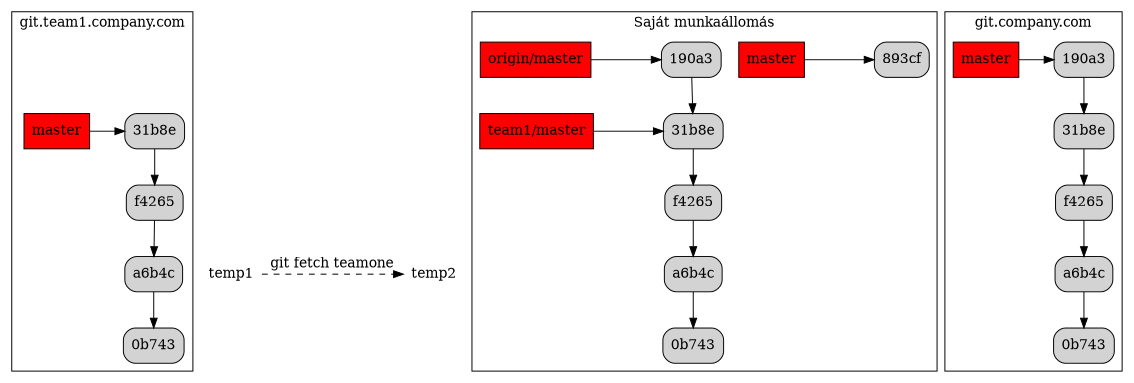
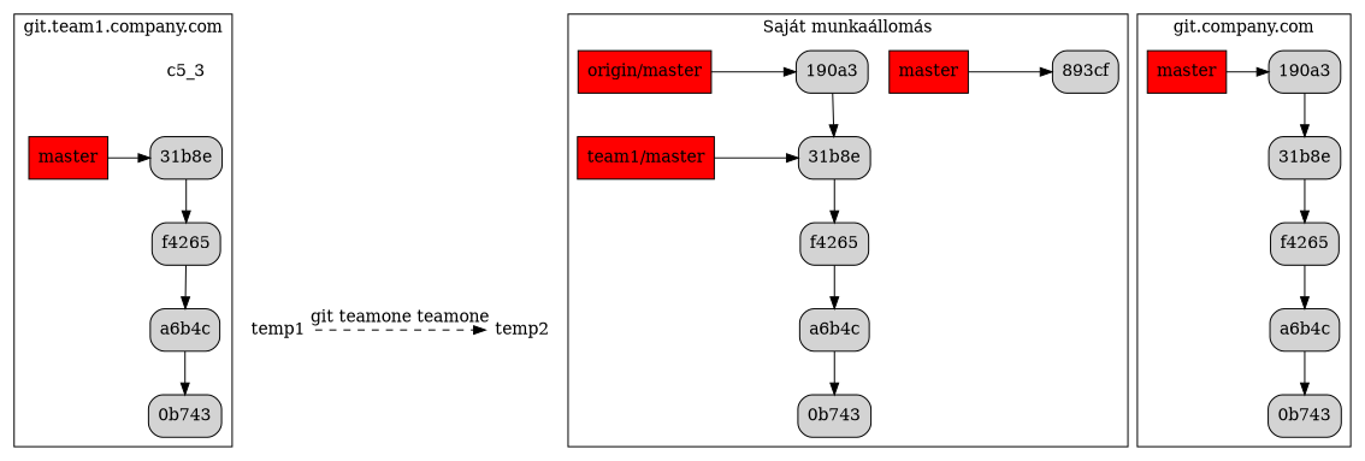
  digraph {
    rankdir=TD
    node [shape=rect style="filled, rounded"]
    temp1 [shape=plaintext width=0 style=""]
    temp2 [shape=plaintext width=0 style=""]
    n3 [label="190a3"]
    n4 [fillcolor=red label=master style=filled]
    n5 [label="0b743"]
    n6 [label=a6b4c]
    n7 [label=f4265]
    n8 [label="31b8e"]
    n9 [label="893cf"]
    n10 [fillcolor=red label=master style=filled]
    n11 [label="190a3"]
    n12 [fillcolor=red label="origin/master" style=filled]
    n13 [label="31b8e"]
    n14 [fillcolor=red label="team1/master" style=filled]
    n15 [label="0b743"]
    n16 [label=a6b4c]
    n17 [label=f4265]
    n18 [label="31b8e"]
    n19 [fillcolor=red label=master style=filled]
    n20 [label="0b743"]
    n21 [label=a6b4c]
    n22 [label=f4265]
+   c5_3 [shape=plaintext style=""]
    subgraph sub_1 {
      rank=same
      temp1
      temp2
    }
    subgraph cluster_2 {
      label="git.company.com"
      n5
      n6
      n7
      n8
      subgraph sub_3 {
        label="git.company.com"
        rank=same
        n3
        n4
      }
    }
    subgraph cluster_4 {
      label="Saját munkaállomás"
      n15
      n16
      n17
      subgraph sub_5 {
        label="Saját munkaállomás"
        rank=same
        n9
        n10
      }
      subgraph sub_6 {
        label="Saját munkaállomás"
        rank=same
        n11
        n12
      }
      subgraph sub_7 {
        label="Saját munkaállomás"
        rank=same
        n13
        n14
      }
    }
    subgraph cluster_8 {
      label="git.team1.company.com"
      n20
      n21
      n22
+     c5_3
      subgraph sub_9 {
        label="git.team1.company.com"
        rank=same
        n18
        n19
      }
    }
-   temp1 -> temp2 [label="git fetch teamone" minlen=4 style=dashed]
+   temp1 -> temp2 [label="git teamone teamone" minlen=4 style=dashed]
    temp2 -> n14 [constraint=false style=invis]
    n3 -> n8
    n4 -> n3 [minlen=1]
    n6 -> n5
    n7 -> n6
    n8 -> n7
    n10 -> n9 [minlen=2]
    n11 -> n13
    n12 -> n11 [minlen=2]
    n13 -> n17
    n14 -> n13 [minlen=2]
    n16 -> n15
    n17 -> n16
    n18 -> n22
    n19 -> n18 [minlen=1]
    n21 -> n20
    n22 -> temp1 [style=invis]
    n22 -> n21
+   c5_3 -> n18 [style=invis]
  }
